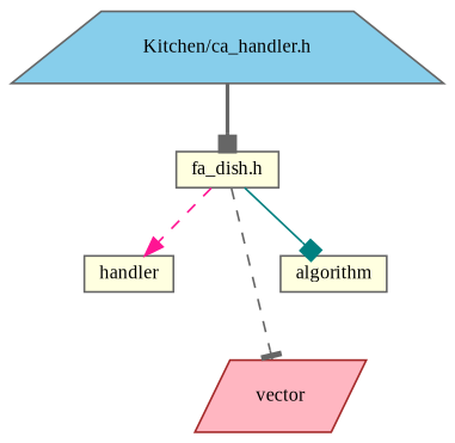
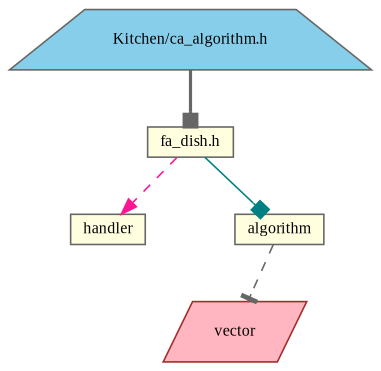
  digraph {
    fontname="Liberation Serif"
    node [color=gray40 fillcolor=lightyellow fontname="Liberation Serif" fontsize=10 shape=box style=filled]
    edge [arrowhead=box color=gray40 fontname="Liberation Serif" fontsize=10 labelfontname=Helvetica labelfontsize=10 style=dashed]
-   n1 [fillcolor=skyblue fontcolor=black height=0.2 label="Kitchen/ca_handler.h" shape=trapezium width=0.4]
+   n1 [fillcolor=skyblue fontcolor=black height=0.2 label="Kitchen/ca_algorithm.h" shape=trapezium width=0.4]
    n2 [height=0.2 label="fa_dish.h" width=0.4]
    n3 [height=0.2 label=handler width=0.4]
    n4 [color=brown fillcolor=lightpink height=0.2 label=vector shape=parallelogram width=0.4]
    n5 [height=0.2 label=algorithm width=0.4]
    n1 -> n2 [style=bold]
    n2 -> n3 [arrowhead=normal color=deeppink]
-   n2 -> n4 [arrowhead=tee]
+   n5 -> n4 [arrowhead=tee]
    n2 -> n5 [color=teal style=solid]
  }
